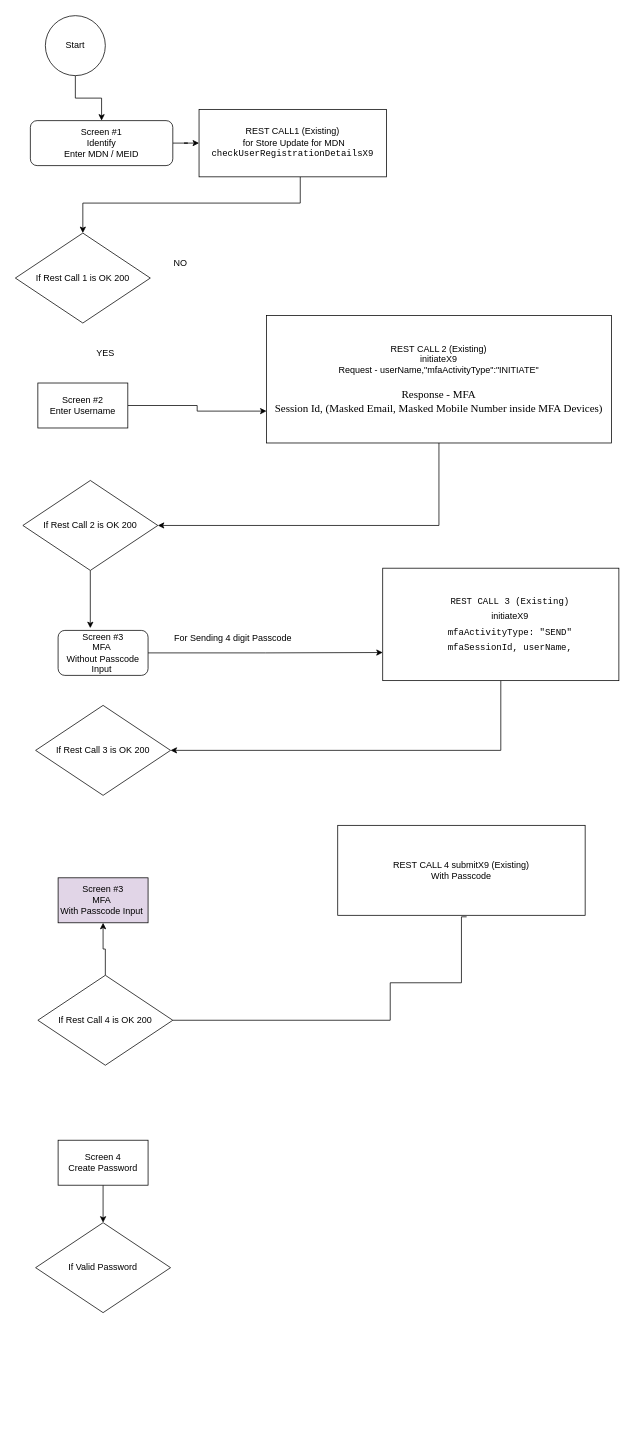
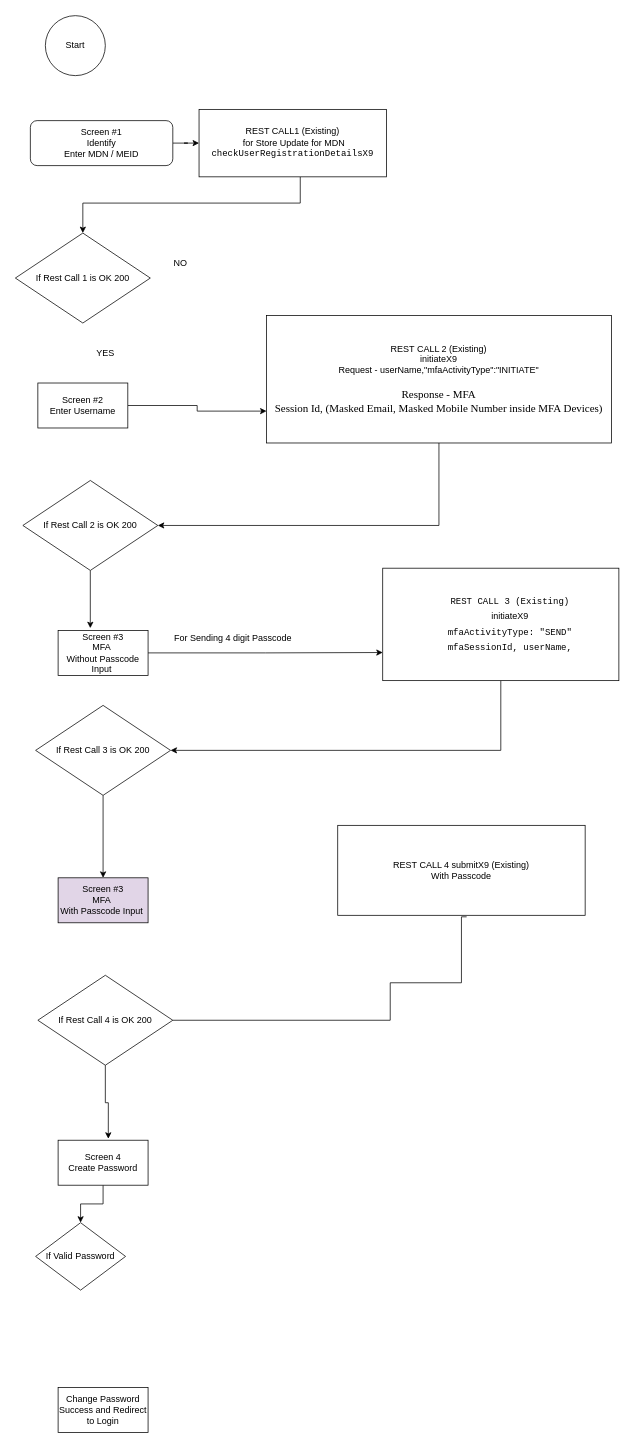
  <mxCell id="0" />
  <mxCell id="1" parent="0" />
- <mxCell id="2" style="edgeStyle=orthogonalEdgeStyle;rounded=0;orthogonalLoop=1;jettySize=auto;html=1;" edge="1" parent="1" source="3" target="5"><mxGeometry relative="1" as="geometry" /></mxCell>
  <mxCell id="3" value="Start" style="ellipse;whiteSpace=wrap;html=1;aspect=fixed;" vertex="1" parent="1"><mxGeometry x="60" y="20" width="80" height="80" as="geometry" /></mxCell>
  <mxCell id="4" style="edgeStyle=orthogonalEdgeStyle;rounded=0;orthogonalLoop=1;jettySize=auto;html=1;" edge="1" parent="1" source="5" target="7"><mxGeometry relative="1" as="geometry" /></mxCell>
  <mxCell id="5" value="Screen #1&lt;br&gt;Identify&lt;br&gt;Enter MDN / MEID" style="rounded=1;whiteSpace=wrap;html=1;" vertex="1" parent="1"><mxGeometry x="40" y="160" width="190" height="60" as="geometry" /></mxCell>
  <mxCell id="6" style="edgeStyle=orthogonalEdgeStyle;rounded=0;orthogonalLoop=1;jettySize=auto;html=1;" edge="1" parent="1" source="7" target="12"><mxGeometry relative="1" as="geometry"><Array as="points"><mxPoint x="400" y="270" /><mxPoint x="110" y="270" /><mxPoint x="110" y="340" /></Array></mxGeometry></mxCell>
  <mxCell id="7" value="&lt;span style=&quot;text-align: left&quot;&gt;REST CALL1 (Existing)&lt;br&gt;&amp;nbsp;for Store Update for MDN&lt;br&gt;&lt;font face=&quot;consolas, lucida console, courier new, monospace&quot;&gt;checkUserRegistrationDetailsX9&lt;/font&gt;&lt;/span&gt;" style="whiteSpace=wrap;html=1;" vertex="1" parent="1"><mxGeometry x="265" y="145" width="250" height="90" as="geometry" /></mxCell>
  <mxCell id="8" style="edgeStyle=orthogonalEdgeStyle;rounded=0;orthogonalLoop=1;jettySize=auto;html=1;entryX=0;entryY=0.75;entryDx=0;entryDy=0;" edge="1" parent="1" source="9" target="11"><mxGeometry relative="1" as="geometry" /></mxCell>
  <mxCell id="9" value="Screen #2&lt;br&gt;Enter Username" style="whiteSpace=wrap;html=1;" vertex="1" parent="1"><mxGeometry x="50" y="510" width="120" height="60" as="geometry" /></mxCell>
  <mxCell id="10" style="edgeStyle=orthogonalEdgeStyle;rounded=0;orthogonalLoop=1;jettySize=auto;html=1;entryX=1;entryY=0.5;entryDx=0;entryDy=0;exitX=0.5;exitY=1;exitDx=0;exitDy=0;" edge="1" parent="1" source="11" target="20"><mxGeometry relative="1" as="geometry" /></mxCell>
  <mxCell id="11" value="&lt;span style=&quot;text-align: left&quot;&gt;REST CALL 2 (Existing)&lt;br&gt;&lt;/span&gt;&lt;span style=&quot;text-align: left&quot;&gt;initiateX9&lt;/span&gt;&lt;span style=&quot;text-align: left&quot;&gt;&lt;br&gt;Request - userName,&quot;mfaActivityType&quot;:&quot;INITIATE&quot;&lt;br&gt;&lt;/span&gt;&lt;span style=&quot;font-family: &amp;#34;calibri&amp;#34; ; font-size: 14.667px&quot;&gt;&lt;br&gt;Response - MFA&lt;/span&gt;&lt;br style=&quot;font-family: &amp;#34;calibri&amp;#34; ; font-size: 14.667px&quot;&gt;&lt;span style=&quot;font-family: &amp;#34;calibri&amp;#34; ; font-size: 14.667px&quot;&gt;Session Id, (Masked Email, Masked Mobile Number inside MFA Devices)&lt;/span&gt;&lt;span style=&quot;text-align: left&quot;&gt;&lt;br&gt;&lt;/span&gt;" style="whiteSpace=wrap;html=1;" vertex="1" parent="1"><mxGeometry x="355" y="420" width="460" height="170" as="geometry" /></mxCell>
  <mxCell id="12" value="If Rest Call 1 is OK 200" style="rhombus;whiteSpace=wrap;html=1;" vertex="1" parent="1"><mxGeometry x="20" y="310" width="180" height="120" as="geometry" /></mxCell>
  <mxCell id="13" value="YES" style="text;html=1;align=center;verticalAlign=middle;resizable=0;points=[];autosize=1;" vertex="1" parent="1"><mxGeometry x="120" y="460" width="40" height="20" as="geometry" /></mxCell>
  <mxCell id="14" value="NO" style="text;html=1;align=center;verticalAlign=middle;resizable=0;points=[];autosize=1;" vertex="1" parent="1"><mxGeometry x="225" y="340" width="30" height="20" as="geometry" /></mxCell>
  <mxCell id="15" style="edgeStyle=orthogonalEdgeStyle;rounded=0;orthogonalLoop=1;jettySize=auto;html=1;entryX=0;entryY=0.75;entryDx=0;entryDy=0;" edge="1" parent="1" source="16" target="22"><mxGeometry relative="1" as="geometry" /></mxCell>
- <mxCell id="16" value="Screen #3&lt;br&gt;MFA&amp;nbsp;&lt;br&gt;Without Passcode Input&amp;nbsp;" style="whiteSpace=wrap;html=1;rounded=1;" vertex="1" parent="1"><mxGeometry x="77" y="840" width="120" height="60" as="geometry" /></mxCell>
+ <mxCell id="16" value="Screen #3&lt;br&gt;MFA&amp;nbsp;&lt;br&gt;Without Passcode Input&amp;nbsp;" style="whiteSpace=wrap;html=1;" vertex="1" parent="1"><mxGeometry x="77" y="840" width="120" height="60" as="geometry" /></mxCell>
  <mxCell id="17" style="edgeStyle=orthogonalEdgeStyle;rounded=0;orthogonalLoop=1;jettySize=auto;html=1;" edge="1" parent="1" source="18" target="32"><mxGeometry relative="1" as="geometry" /></mxCell>
  <mxCell id="18" value="Screen 4&lt;br&gt;Create Password" style="whiteSpace=wrap;html=1;" vertex="1" parent="1"><mxGeometry x="77" y="1520" width="120" height="60" as="geometry" /></mxCell>
  <mxCell id="19" style="edgeStyle=orthogonalEdgeStyle;rounded=0;orthogonalLoop=1;jettySize=auto;html=1;entryX=0.358;entryY=-0.05;entryDx=0;entryDy=0;entryPerimeter=0;" edge="1" parent="1" source="20" target="16"><mxGeometry relative="1" as="geometry" /></mxCell>
  <mxCell id="20" value="If Rest Call 2 is OK 200" style="rhombus;whiteSpace=wrap;html=1;" vertex="1" parent="1"><mxGeometry x="30" y="640" width="180" height="120" as="geometry" /></mxCell>
  <mxCell id="21" style="edgeStyle=orthogonalEdgeStyle;rounded=0;orthogonalLoop=1;jettySize=auto;html=1;entryX=1;entryY=0.5;entryDx=0;entryDy=0;exitX=0.5;exitY=1;exitDx=0;exitDy=0;" edge="1" parent="1" source="22" target="24"><mxGeometry relative="1" as="geometry" /></mxCell>
  <mxCell id="22" value="&lt;ol class=&quot;children expanded&quot; style=&quot;box-sizing: border-box ; min-width: 0px ; min-height: 0px ; list-style-type: none ; padding-left: 10px ; font-family: &amp;#34;consolas&amp;#34; , &amp;#34;lucida console&amp;#34; , &amp;#34;courier new&amp;#34; , monospace&quot;&gt;&lt;li tabindex=&quot;0&quot; class=&quot;force-white-icons selected&quot; style=&quot;box-sizing: border-box ; min-width: 0px ; min-height: 12px ; outline-width: 0px ; text-overflow: ellipsis ; position: relative ; display: block ; align-items: center ; padding-left: 5px ; line-height: 20px ; margin-top: 1px ; margin-left: 10px&quot;&gt;&lt;span class=&quot;name-and-value&quot; style=&quot;box-sizing: border-box ; min-width: 0px ; min-height: 0px ; overflow: hidden ; text-overflow: ellipsis ; line-height: 16px&quot;&gt;&lt;span class=&quot;name&quot; style=&quot;box-sizing: border-box ; min-width: 0px ; min-height: 0px&quot;&gt;REST CALL 3 (Existing)&lt;br&gt;&lt;span style=&quot;font-family: &amp;#34;helvetica&amp;#34; ; text-align: left&quot;&gt;initiateX9&lt;/span&gt;&lt;br&gt;&lt;/span&gt;&lt;/span&gt;&lt;/li&gt;&lt;li tabindex=&quot;0&quot; class=&quot;force-white-icons selected&quot; style=&quot;box-sizing: border-box ; min-width: 0px ; min-height: 12px ; outline-width: 0px ; text-overflow: ellipsis ; position: relative ; display: block ; align-items: center ; padding-left: 5px ; line-height: 20px ; margin-top: 1px ; margin-left: 10px&quot;&gt;&lt;span class=&quot;name-and-value&quot; style=&quot;box-sizing: border-box ; min-width: 0px ; min-height: 0px ; overflow: hidden ; text-overflow: ellipsis ; line-height: 16px&quot;&gt;&lt;span class=&quot;name&quot; style=&quot;box-sizing: border-box ; min-width: 0px ; min-height: 0px&quot;&gt;mfaActivityType&lt;/span&gt;:&amp;nbsp;&lt;span class=&quot;object-value-string value&quot; style=&quot;box-sizing: border-box ; min-width: 0px ; min-height: 0px&quot;&gt;&lt;span class=&quot;object-value-string-quote&quot; style=&quot;box-sizing: border-box ; min-width: 0px ; min-height: 0px&quot;&gt;&quot;&lt;/span&gt;SEND&lt;span class=&quot;object-value-string-quote&quot; style=&quot;box-sizing: border-box ; min-width: 0px ; min-height: 0px&quot;&gt;&quot;&lt;/span&gt;&lt;/span&gt;&lt;/span&gt;&lt;/li&gt;&lt;li style=&quot;box-sizing: border-box ; min-width: 0px ; min-height: 12px ; text-overflow: ellipsis ; position: relative ; display: block ; align-items: center ; padding-left: 5px ; line-height: 20px ; margin-top: 1px ; margin-left: 10px&quot;&gt;&lt;span class=&quot;name-and-value&quot; style=&quot;box-sizing: border-box ; min-width: 0px ; min-height: 0px ; overflow: hidden ; text-overflow: ellipsis ; line-height: 16px&quot;&gt;&lt;span class=&quot;name&quot; style=&quot;box-sizing: border-box ; min-width: 0px ; min-height: 0px&quot;&gt;mfaSessionId,&lt;/span&gt;&amp;nbsp;&lt;/span&gt;&lt;span class=&quot;name&quot; style=&quot;box-sizing: border-box ; min-width: 0px ; min-height: 0px&quot;&gt;userName,&lt;/span&gt;&lt;/li&gt;&lt;/ol&gt;" style="whiteSpace=wrap;html=1;" vertex="1" parent="1"><mxGeometry x="510" y="757" width="315" height="150" as="geometry" /></mxCell>
+ <mxCell id="23" style="edgeStyle=orthogonalEdgeStyle;rounded=0;orthogonalLoop=1;jettySize=auto;html=1;" edge="1" parent="1" source="24" target="30"><mxGeometry relative="1" as="geometry" /></mxCell>
  <mxCell id="24" value="If Rest Call 3 is OK 200" style="rhombus;whiteSpace=wrap;html=1;" vertex="1" parent="1"><mxGeometry x="47" y="940" width="180" height="120" as="geometry" /></mxCell>
  <mxCell id="25" style="edgeStyle=orthogonalEdgeStyle;rounded=0;orthogonalLoop=1;jettySize=auto;html=1;entryX=1;entryY=0.5;entryDx=0;entryDy=0;exitX=0.521;exitY=1.017;exitDx=0;exitDy=0;exitPerimeter=0;endArrow=none;" edge="1" parent="1" source="26" target="28"><mxGeometry relative="1" as="geometry"><Array as="points"><mxPoint x="615" y="1222" /><mxPoint x="615" y="1310" /><mxPoint x="520" y="1310" /><mxPoint x="520" y="1360" /></Array></mxGeometry></mxCell>
  <mxCell id="26" value="&lt;span style=&quot;text-align: left&quot;&gt;REST CALL 4 submitX9 (Existing)&lt;br&gt;With Passcode&lt;br&gt;&lt;/span&gt;" style="whiteSpace=wrap;html=1;" vertex="1" parent="1"><mxGeometry x="450" y="1100" width="330" height="120" as="geometry" /></mxCell>
- <mxCell id="27" style="edgeStyle=orthogonalEdgeStyle;rounded=0;orthogonalLoop=1;jettySize=auto;html=1;" edge="1" parent="1" source="28" target="30"><mxGeometry relative="1" as="geometry" /></mxCell>
+ <mxCell id="27" style="edgeStyle=orthogonalEdgeStyle;rounded=0;orthogonalLoop=1;jettySize=auto;html=1;entryX=0.558;entryY=-0.033;entryDx=0;entryDy=0;entryPerimeter=0;" edge="1" parent="1" source="28" target="18"><mxGeometry relative="1" as="geometry" /></mxCell>
  <mxCell id="28" value="If Rest Call 4 is OK 200" style="rhombus;whiteSpace=wrap;html=1;" vertex="1" parent="1"><mxGeometry x="50" y="1300" width="180" height="120" as="geometry" /></mxCell>
  <mxCell id="29" value="For Sending 4 digit Passcode" style="text;html=1;align=center;verticalAlign=middle;resizable=0;points=[];autosize=1;" vertex="1" parent="1"><mxGeometry x="225" y="840" width="170" height="20" as="geometry" /></mxCell>
  <mxCell id="30" value="Screen #3&lt;br&gt;MFA&amp;nbsp;&lt;br&gt;With Passcode Input&amp;nbsp;" style="whiteSpace=wrap;html=1;fillColor=#e1d5e7;" vertex="1" parent="1"><mxGeometry x="77" y="1170" width="120" height="60" as="geometry" /></mxCell>
- <mxCell id="32" value="If Valid Password" style="rhombus;whiteSpace=wrap;html=1;" vertex="1" parent="1"><mxGeometry x="47" y="1630" width="180" height="120" as="geometry" /></mxCell>
+ <mxCell id="31" value="Change Password Success and Redirect to Login" style="rounded=0;whiteSpace=wrap;html=1;" vertex="1" parent="1"><mxGeometry x="77" y="1850" width="120" height="60" as="geometry" /></mxCell>
+ <mxCell id="32" value="If Valid Password" style="rhombus;whiteSpace=wrap;html=1;" vertex="1" parent="1"><mxGeometry x="47" y="1630" width="120" height="90" as="geometry" /></mxCell>
